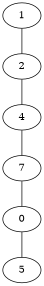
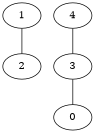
  graph {
    node [fillcolor=white style=filled]
    1
    2
    4
-   3 [label=7]
+   3
    0
-   5
    1 -- 2
-   2 -- 4
    4 -- 3
    3 -- 0
-   0 -- 5
  }
